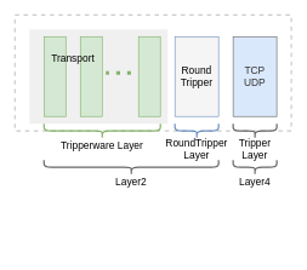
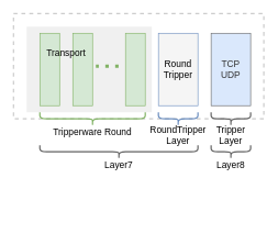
  <mxCell id="0" />
  <mxCell id="1" parent="0" />
  <mxCell id="2" value="" style="rounded=0;whiteSpace=wrap;html=1;strokeWidth=2;strokeColor=#CCCCCC;dashed=1;snapToPoint=1;" parent="1" vertex="1"><mxGeometry x="20" y="20" width="380" height="160" as="geometry" /></mxCell>
  <mxCell id="3" value="" style="rounded=0;whiteSpace=wrap;html=1;strokeColor=none;fillColor=#F0F0F0;fontColor=#333333;dashed=1;strokeWidth=0;dashPattern=1 2;snapToPoint=1;" parent="1" vertex="1"><mxGeometry x="40" y="40" width="190" height="130" as="geometry" /></mxCell>
  <mxCell id="4" value="TCP&lt;br&gt;UDP" style="rounded=0;whiteSpace=wrap;html=1;fontSize=14;strokeColor=#666666;fontColor=#333333;fillColor=#dae8fc;snapToPoint=1;" parent="1" vertex="1"><mxGeometry x="320" y="50" width="60" height="110" as="geometry" /></mxCell>
  <mxCell id="5" value="" style="rounded=0;whiteSpace=wrap;html=1;fillColor=#d5e8d4;strokeColor=#82b366;snapToPoint=1;" parent="1" vertex="1"><mxGeometry x="60" y="50" width="30" height="110" as="geometry" /></mxCell>
  <mxCell id="6" value="" style="rounded=0;whiteSpace=wrap;html=1;fillColor=#d5e8d4;strokeColor=#82b366;snapToPoint=1;" parent="1" vertex="1"><mxGeometry x="110" y="50" width="30" height="110" as="geometry" /></mxCell>
  <mxCell id="7" value="" style="rounded=0;whiteSpace=wrap;html=1;fillColor=#d5e8d4;strokeColor=#82b366;snapToPoint=1;" parent="1" vertex="1"><mxGeometry x="190" y="50" width="30" height="110" as="geometry" /></mxCell>
  <mxCell id="8" value="" style="endArrow=none;dashed=1;html=1;strokeWidth=5;orthogonalLoop=0;dashPattern=1 2;curved=1;fillColor=#d5e8d4;strokeColor=#82b366;snapToPoint=1;" parent="1" edge="1"><mxGeometry width="50" height="50" relative="1" as="geometry"><mxPoint x="145" y="100" as="sourcePoint" /><mxPoint x="185" y="100" as="targetPoint" /></mxGeometry></mxCell>
  <mxCell id="9" value="Round&lt;br&gt;Tripper" style="rounded=0;whiteSpace=wrap;html=1;fillColor=#f5f5f5;strokeColor=#6c8ebf;snapToPoint=1;fontSize=14;" parent="1" vertex="1"><mxGeometry x="240" y="50" width="60" height="110" as="geometry" /></mxCell>
  <mxCell id="10" value="" style="shape=curlyBracket;whiteSpace=wrap;html=1;rounded=1;flipH=1;fontFamily=Helvetica;fontSize=23;strokeColor=#666666;strokeWidth=2;fillColor=#f5f5f5;rotation=90;fontColor=#333333;" parent="1" vertex="1"><mxGeometry x="340" y="200" width="20" height="60" as="geometry" /></mxCell>
  <mxCell id="11" value="" style="shape=curlyBracket;whiteSpace=wrap;html=1;rounded=1;flipH=1;fontFamily=Helvetica;fontSize=23;strokeColor=#666666;strokeWidth=2;fillColor=#f5f5f5;rotation=90;fontColor=#333333;" parent="1" vertex="1"><mxGeometry x="170" y="110" width="20" height="240" as="geometry" /></mxCell>
- <mxCell id="12" value="Layer4" style="text;html=1;strokeColor=none;fillColor=none;align=center;verticalAlign=middle;whiteSpace=wrap;rounded=0;fontFamily=Helvetica;fontSize=14;" parent="1" vertex="1"><mxGeometry x="320" y="240" width="60" height="20" as="geometry" /></mxCell>
- <mxCell id="13" value="Layer2" style="text;html=1;strokeColor=none;fillColor=none;align=center;verticalAlign=middle;whiteSpace=wrap;rounded=0;fontFamily=Helvetica;fontSize=14;" parent="1" vertex="1"><mxGeometry x="150" y="240" width="60" height="20" as="geometry" /></mxCell>
+ <mxCell id="12" value="Layer8" style="text;html=1;strokeColor=none;fillColor=none;align=center;verticalAlign=middle;whiteSpace=wrap;rounded=0;fontFamily=Helvetica;fontSize=14;" parent="1" vertex="1"><mxGeometry x="320" y="240" width="60" height="20" as="geometry" /></mxCell>
+ <mxCell id="13" value="Layer7" style="text;html=1;strokeColor=none;fillColor=none;align=center;verticalAlign=middle;whiteSpace=wrap;rounded=0;fontFamily=Helvetica;fontSize=14;" parent="1" vertex="1"><mxGeometry x="150" y="240" width="60" height="20" as="geometry" /></mxCell>
  <mxCell id="14" value="Transport" style="text;html=1;strokeColor=none;fillColor=none;align=center;verticalAlign=middle;whiteSpace=wrap;rounded=0;fontFamily=Helvetica;fontSize=14;" parent="1" vertex="1"><mxGeometry x="60" y="70" width="80" height="20" as="geometry" /></mxCell>
  <mxCell id="15" value="" style="shape=curlyBracket;whiteSpace=wrap;html=1;rounded=1;flipH=1;fontFamily=Helvetica;fontSize=23;strokeColor=#666666;strokeWidth=2;fillColor=#f5f5f5;rotation=90;fontColor=#333333;" parent="1" vertex="1"><mxGeometry x="340" y="150" width="20" height="60" as="geometry" /></mxCell>
  <mxCell id="16" value="" style="shape=curlyBracket;whiteSpace=wrap;html=1;rounded=1;flipH=1;fontFamily=Helvetica;fontSize=23;strokeColor=#82b366;strokeWidth=2;fillColor=#d5e8d4;rotation=90;" parent="1" vertex="1"><mxGeometry x="130" y="100" width="20" height="160" as="geometry" /></mxCell>
  <mxCell id="17" value="" style="shape=curlyBracket;whiteSpace=wrap;html=1;rounded=1;flipH=1;fontFamily=Helvetica;fontSize=23;strokeColor=#6c8ebf;strokeWidth=2;fillColor=#dae8fc;rotation=90;" parent="1" vertex="1"><mxGeometry x="260" y="150" width="20" height="60" as="geometry" /></mxCell>
- <mxCell id="18" value="Tripperware Layer" style="text;html=1;strokeColor=none;fillColor=none;align=center;verticalAlign=middle;whiteSpace=wrap;rounded=0;fontFamily=Helvetica;fontSize=14;" parent="1" vertex="1"><mxGeometry x="70" y="190" width="140" height="20" as="geometry" /></mxCell>
+ <mxCell id="18" value="Tripperware Round" style="text;html=1;strokeColor=none;fillColor=none;align=center;verticalAlign=middle;whiteSpace=wrap;rounded=0;fontFamily=Helvetica;fontSize=14;" parent="1" vertex="1"><mxGeometry x="70" y="190" width="140" height="20" as="geometry" /></mxCell>
  <mxCell id="19" value="RoundTripper Layer" style="text;html=1;strokeColor=none;fillColor=none;align=center;verticalAlign=middle;whiteSpace=wrap;rounded=0;fontFamily=Helvetica;fontSize=14;" parent="1" vertex="1"><mxGeometry x="220" y="190" width="100" height="30" as="geometry" /></mxCell>
  <mxCell id="20" value="Tripper&lt;br&gt;Layer" style="text;html=1;strokeColor=none;fillColor=none;align=center;verticalAlign=middle;whiteSpace=wrap;rounded=0;fontFamily=Helvetica;fontSize=14;" parent="1" vertex="1"><mxGeometry x="310" y="190" width="80" height="30" as="geometry" /></mxCell>
